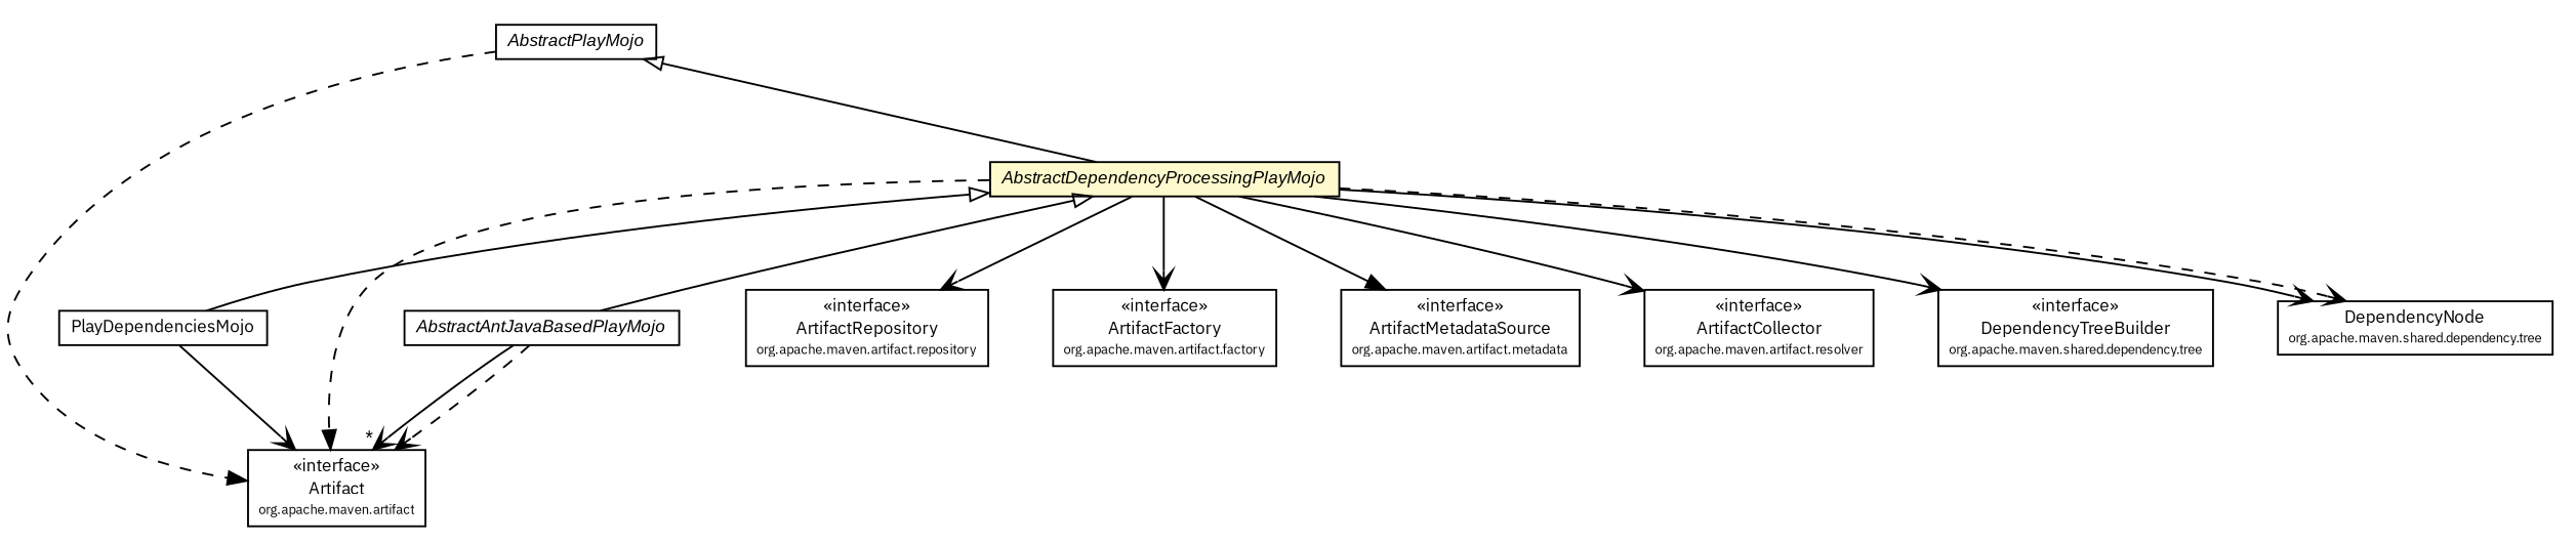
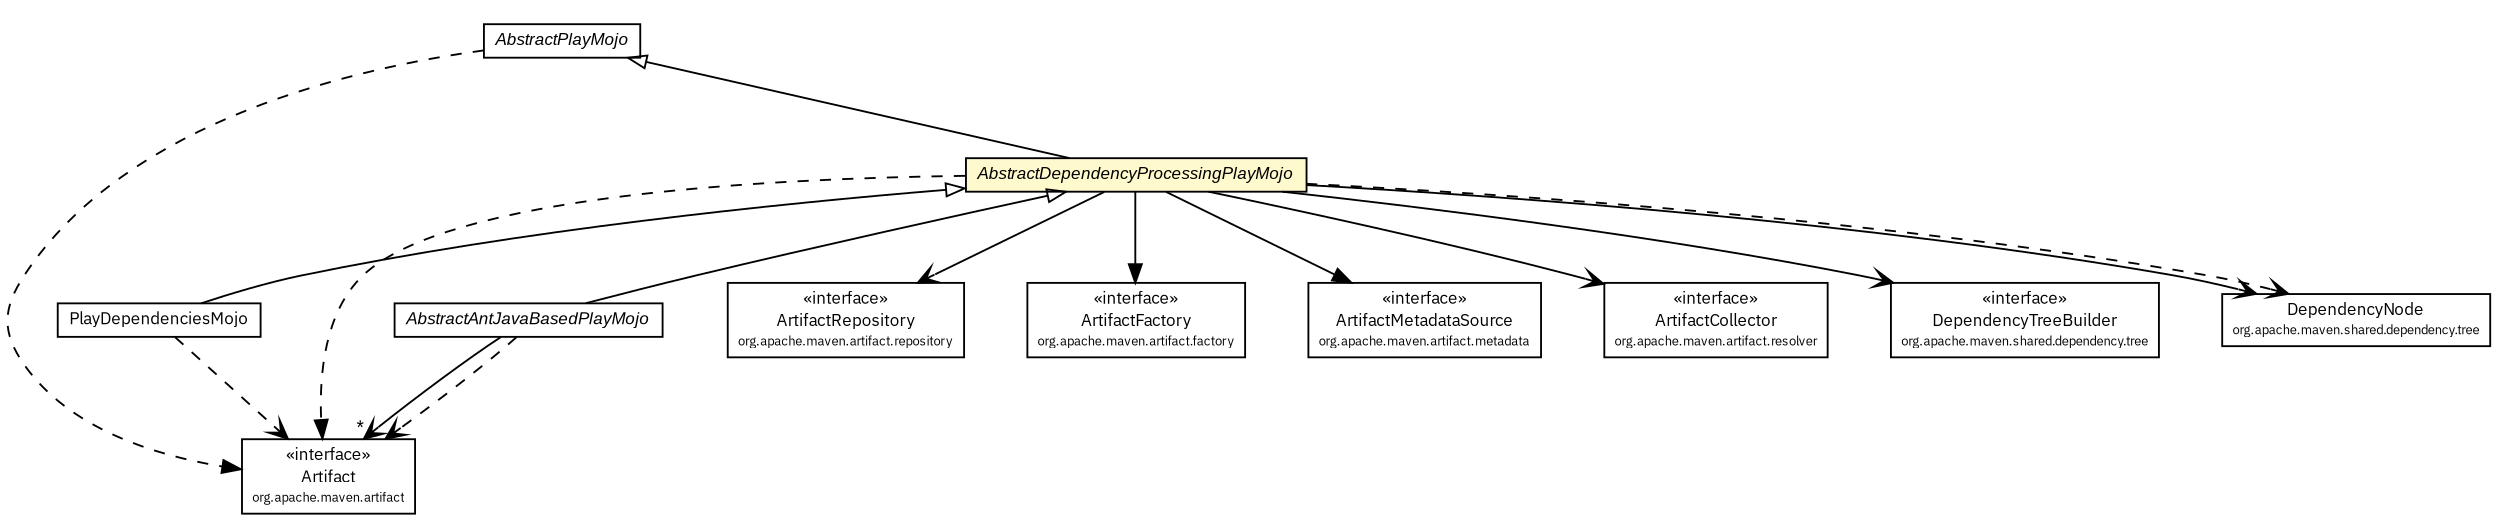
  digraph {
    fontname="IBM Plex Sans"
    nodesep=0.25
    ranksep=0.5
    node [fontcolor=black fontname="IBM Plex Sans" fontsize=9.0 shape=plaintext]
    edge [arrowhead=open color=black fontcolor=black fontname="IBM Plex Sans" fontsize=10.0 headport=p labelfontname=arial labelfontsize=10 tailport=p]
    n1 [label=<<table title="com.google.code.play.PlayDependenciesMojo" border="0" cellborder="1" cellspacing="0" cellpadding="2" port="p" href="./PlayDependenciesMojo.html"> 		<tr><td><table border="0" cellspacing="0" cellpadding="1"> <tr><td align="center" balign="center"> PlayDependenciesMojo </td></tr> 		</table></td></tr> 		</table>>]
    n2 [label=<<table title="org.apache.maven.artifact.Artifact" border="0" cellborder="1" cellspacing="0" cellpadding="2" port="p" href="http://maven.apache.org/ref/2.2.1/maven-artifact/apidocs/org/apache/maven/artifact/Artifact.html"> 		<tr><td><table border="0" cellspacing="0" cellpadding="1"> <tr><td align="center" balign="center"> &#171;interface&#187; </td></tr> <tr><td align="center" balign="center"> Artifact </td></tr> <tr><td align="center" balign="center"><font point-size="7.0"> org.apache.maven.artifact </font></td></tr> 		</table></td></tr> 		</table>>]
    n3 [label=<<table title="com.google.code.play.AbstractPlayMojo" border="0" cellborder="1" cellspacing="0" cellpadding="2" port="p" href="./AbstractPlayMojo.html"> 		<tr><td><table border="0" cellspacing="0" cellpadding="1"> <tr><td align="center" balign="center"><font face="arial italic"> AbstractPlayMojo </font></td></tr> 		</table></td></tr> 		</table>>]
    n4 [label=<<table title="com.google.code.play.AbstractDependencyProcessingPlayMojo" border="0" cellborder="1" cellspacing="0" cellpadding="2" port="p" bgcolor="lemonChiffon" href="./AbstractDependencyProcessingPlayMojo.html"> 		<tr><td><table border="0" cellspacing="0" cellpadding="1"> <tr><td align="center" balign="center"><font face="arial italic"> AbstractDependencyProcessingPlayMojo </font></td></tr> 		</table></td></tr> 		</table>>]
    n5 [label=<<table title="com.google.code.play.AbstractAntJavaBasedPlayMojo" border="0" cellborder="1" cellspacing="0" cellpadding="2" port="p" href="./AbstractAntJavaBasedPlayMojo.html"> 		<tr><td><table border="0" cellspacing="0" cellpadding="1"> <tr><td align="center" balign="center"><font face="arial italic"> AbstractAntJavaBasedPlayMojo </font></td></tr> 		</table></td></tr> 		</table>>]
    n6 [label=<<table title="org.apache.maven.artifact.repository.ArtifactRepository" border="0" cellborder="1" cellspacing="0" cellpadding="2" port="p" href="http://maven.apache.org/ref/2.2.1/maven-artifact/apidocs/org/apache/maven/artifact/repository/ArtifactRepository.html"> 		<tr><td><table border="0" cellspacing="0" cellpadding="1"> <tr><td align="center" balign="center"> &#171;interface&#187; </td></tr> <tr><td align="center" balign="center"> ArtifactRepository </td></tr> <tr><td align="center" balign="center"><font point-size="7.0"> org.apache.maven.artifact.repository </font></td></tr> 		</table></td></tr> 		</table>>]
    n7 [label=<<table title="org.apache.maven.artifact.factory.ArtifactFactory" border="0" cellborder="1" cellspacing="0" cellpadding="2" port="p" href="http://maven.apache.org/ref/2.2.1/maven-artifact/apidocs/org/apache/maven/artifact/factory/ArtifactFactory.html"> 		<tr><td><table border="0" cellspacing="0" cellpadding="1"> <tr><td align="center" balign="center"> &#171;interface&#187; </td></tr> <tr><td align="center" balign="center"> ArtifactFactory </td></tr> <tr><td align="center" balign="center"><font point-size="7.0"> org.apache.maven.artifact.factory </font></td></tr> 		</table></td></tr> 		</table>>]
    n8 [label=<<table title="org.apache.maven.artifact.metadata.ArtifactMetadataSource" border="0" cellborder="1" cellspacing="0" cellpadding="2" port="p" href="http://maven.apache.org/ref/2.2.1/maven-artifact/apidocs/org/apache/maven/artifact/metadata/ArtifactMetadataSource.html"> 		<tr><td><table border="0" cellspacing="0" cellpadding="1"> <tr><td align="center" balign="center"> &#171;interface&#187; </td></tr> <tr><td align="center" balign="center"> ArtifactMetadataSource </td></tr> <tr><td align="center" balign="center"><font point-size="7.0"> org.apache.maven.artifact.metadata </font></td></tr> 		</table></td></tr> 		</table>>]
    n9 [label=<<table title="org.apache.maven.artifact.resolver.ArtifactCollector" border="0" cellborder="1" cellspacing="0" cellpadding="2" port="p" href="http://maven.apache.org/ref/2.2.1/maven-artifact/apidocs/org/apache/maven/artifact/resolver/ArtifactCollector.html"> 		<tr><td><table border="0" cellspacing="0" cellpadding="1"> <tr><td align="center" balign="center"> &#171;interface&#187; </td></tr> <tr><td align="center" balign="center"> ArtifactCollector </td></tr> <tr><td align="center" balign="center"><font point-size="7.0"> org.apache.maven.artifact.resolver </font></td></tr> 		</table></td></tr> 		</table>>]
    n10 [label=<<table title="org.apache.maven.shared.dependency.tree.DependencyTreeBuilder" border="0" cellborder="1" cellspacing="0" cellpadding="2" port="p" href="http://play1-maven-plugin.github.io/external-apidocs/org/apache/maven/shared/maven-dependency-tree/2.2/org/apache/maven/shared/dependency/tree/DependencyTreeBuilder.html"> 		<tr><td><table border="0" cellspacing="0" cellpadding="1"> <tr><td align="center" balign="center"> &#171;interface&#187; </td></tr> <tr><td align="center" balign="center"> DependencyTreeBuilder </td></tr> <tr><td align="center" balign="center"><font point-size="7.0"> org.apache.maven.shared.dependency.tree </font></td></tr> 		</table></td></tr> 		</table>>]
    n11 [label=<<table title="org.apache.maven.shared.dependency.tree.DependencyNode" border="0" cellborder="1" cellspacing="0" cellpadding="2" port="p" href="http://play1-maven-plugin.github.io/external-apidocs/org/apache/maven/shared/maven-dependency-tree/2.2/org/apache/maven/shared/dependency/tree/DependencyNode.html"> 		<tr><td><table border="0" cellspacing="0" cellpadding="1"> <tr><td align="center" balign="center"> DependencyNode </td></tr> <tr><td align="center" balign="center"><font point-size="7.0"> org.apache.maven.shared.dependency.tree </font></td></tr> 		</table></td></tr> 		</table>>]
-   n1 -> n2 [style=solid]
+   n1 -> n2 [style=dashed]
    n3 -> n2 [arrowhead=normal style=dashed]
    n3 -> n4 [arrowtail=empty dir=back fontsize=10 arrowhead="" color="" fontcolor=""]
    n4 -> n1 [arrowtail=empty dir=back fontsize=10 arrowhead="" color="" fontcolor=""]
    n4 -> n2 [arrowhead=normal style=dashed]
    n4 -> n5 [arrowtail=empty dir=back fontsize=10 arrowhead="" color="" fontcolor=""]
    n4 -> n6
-   n4 -> n7
+   n4 -> n7 [arrowhead=normal]
    n4 -> n8 [arrowhead=normal]
    n4 -> n9
    n4 -> n10
    n4 -> n11
    n4 -> n11 [style=dashed]
    n5 -> n2 [headlabel="*"]
    n5 -> n2 [style=dashed]
  }
